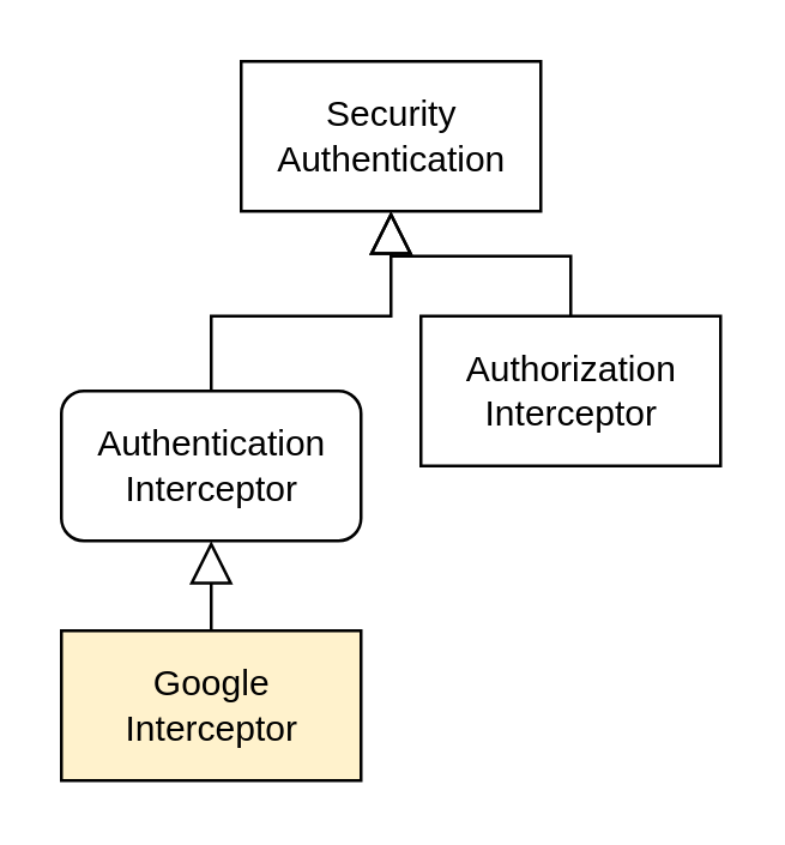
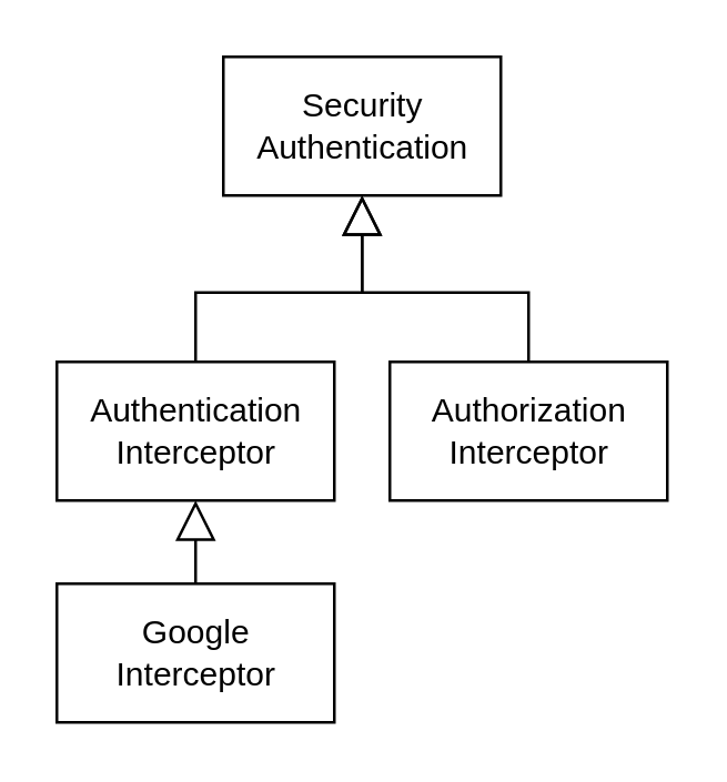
  <mxCell id="0" />
  <mxCell id="1" parent="0" />
  <mxCell id="2" value="Security&lt;br&gt;Authentication" style="html=1;" parent="1" vertex="1"><mxGeometry x="80" y="20" width="100" height="50" as="geometry" /></mxCell>
  <mxCell id="3" style="edgeStyle=orthogonalEdgeStyle;rounded=0;orthogonalLoop=1;jettySize=auto;html=1;exitX=0.5;exitY=0;exitDx=0;exitDy=0;entryX=0.5;entryY=1;entryDx=0;entryDy=0;endArrow=block;endFill=0;endSize=12;" parent="1" source="4" target="6" edge="1"><mxGeometry relative="1" as="geometry" /></mxCell>
- <mxCell id="4" value="Google&lt;br&gt;Interceptor" style="html=1;fillColor=#fff2cc;" parent="1" vertex="1"><mxGeometry x="20" y="210" width="100" height="50" as="geometry" /></mxCell>
+ <mxCell id="4" value="Google&lt;br&gt;Interceptor" style="html=1;" parent="1" vertex="1"><mxGeometry x="20" y="210" width="100" height="50" as="geometry" /></mxCell>
  <mxCell id="5" style="edgeStyle=orthogonalEdgeStyle;rounded=0;orthogonalLoop=1;jettySize=auto;html=1;exitX=0.5;exitY=0;exitDx=0;exitDy=0;entryX=0.5;entryY=1;entryDx=0;entryDy=0;endArrow=block;endFill=0;endSize=12;" parent="1" source="6" target="2" edge="1"><mxGeometry relative="1" as="geometry" /></mxCell>
- <mxCell id="6" value="Authentication&lt;br&gt;Interceptor" style="html=1;rounded=1;" parent="1" vertex="1"><mxGeometry x="20" y="130" width="100" height="50" as="geometry" /></mxCell>
+ <mxCell id="6" value="Authentication&lt;br&gt;Interceptor" style="html=1;" parent="1" vertex="1"><mxGeometry x="20" y="130" width="100" height="50" as="geometry" /></mxCell>
  <mxCell id="7" style="edgeStyle=orthogonalEdgeStyle;rounded=0;orthogonalLoop=1;jettySize=auto;html=1;exitX=0.5;exitY=0;exitDx=0;exitDy=0;entryX=0.5;entryY=1;entryDx=0;entryDy=0;endArrow=block;endFill=0;endSize=12;" parent="1" source="8" target="2" edge="1"><mxGeometry relative="1" as="geometry" /></mxCell>
- <mxCell id="8" value="Authorization&lt;br&gt;Interceptor" style="html=1;" parent="1" vertex="1"><mxGeometry x="140" y="105" width="100" height="50" as="geometry" /></mxCell>
+ <mxCell id="8" value="Authorization&lt;br&gt;Interceptor" style="html=1;" parent="1" vertex="1"><mxGeometry x="140" y="130" width="100" height="50" as="geometry" /></mxCell>
